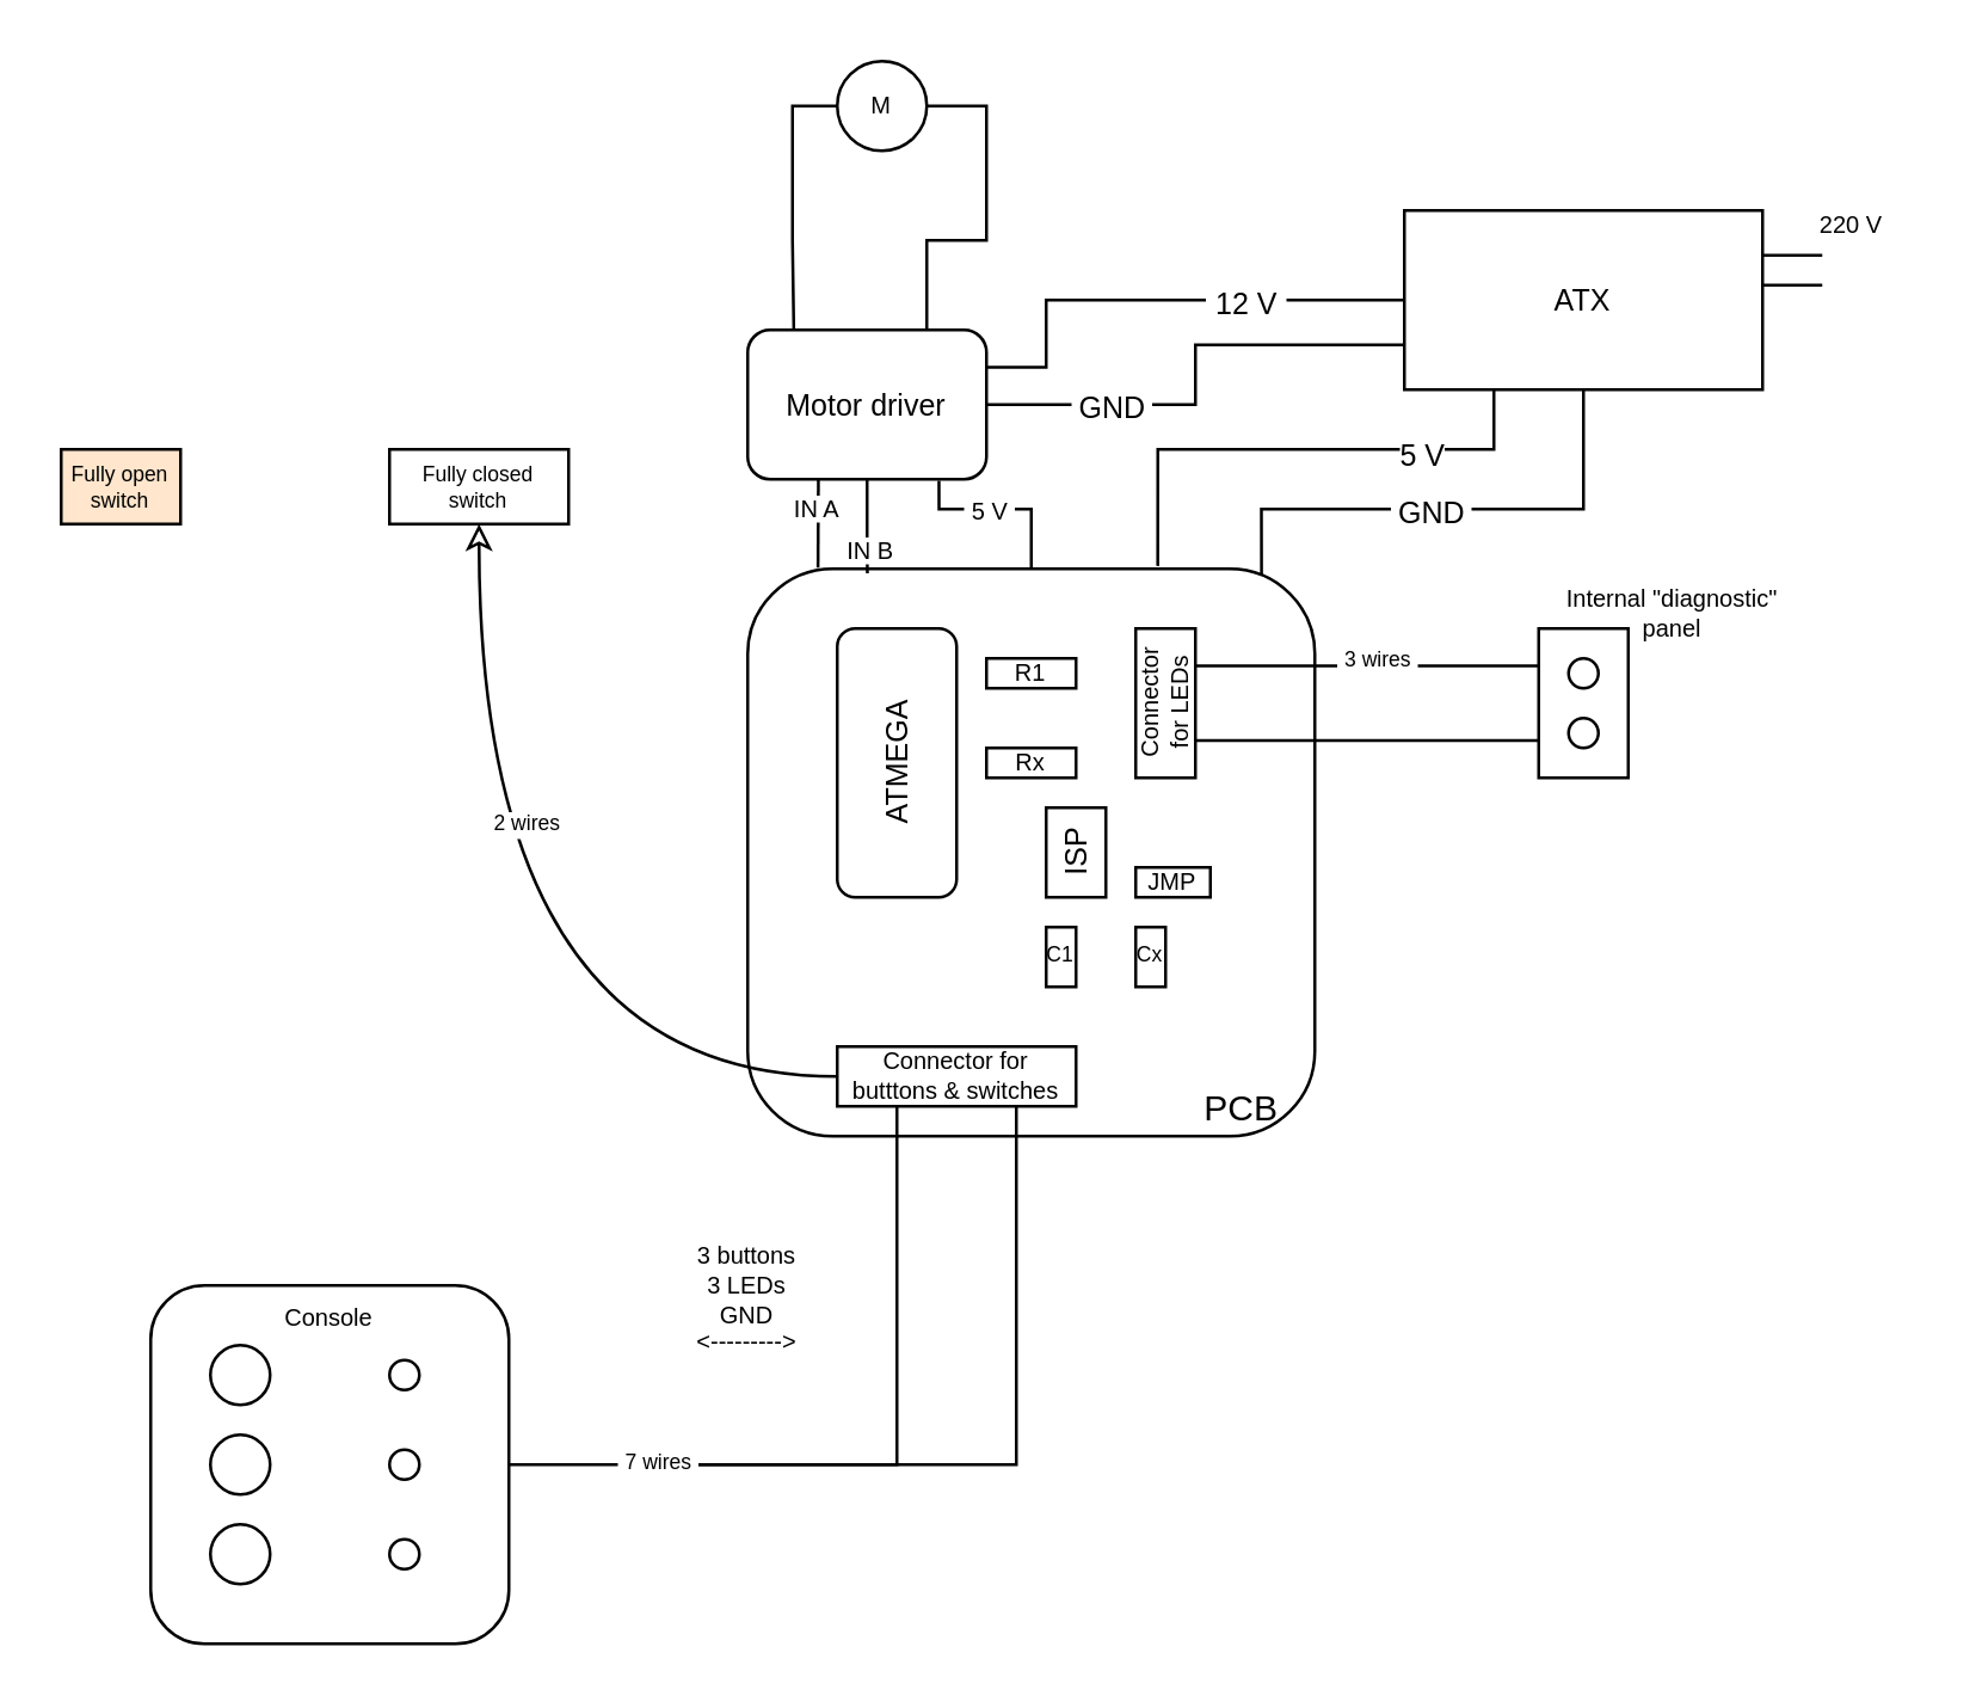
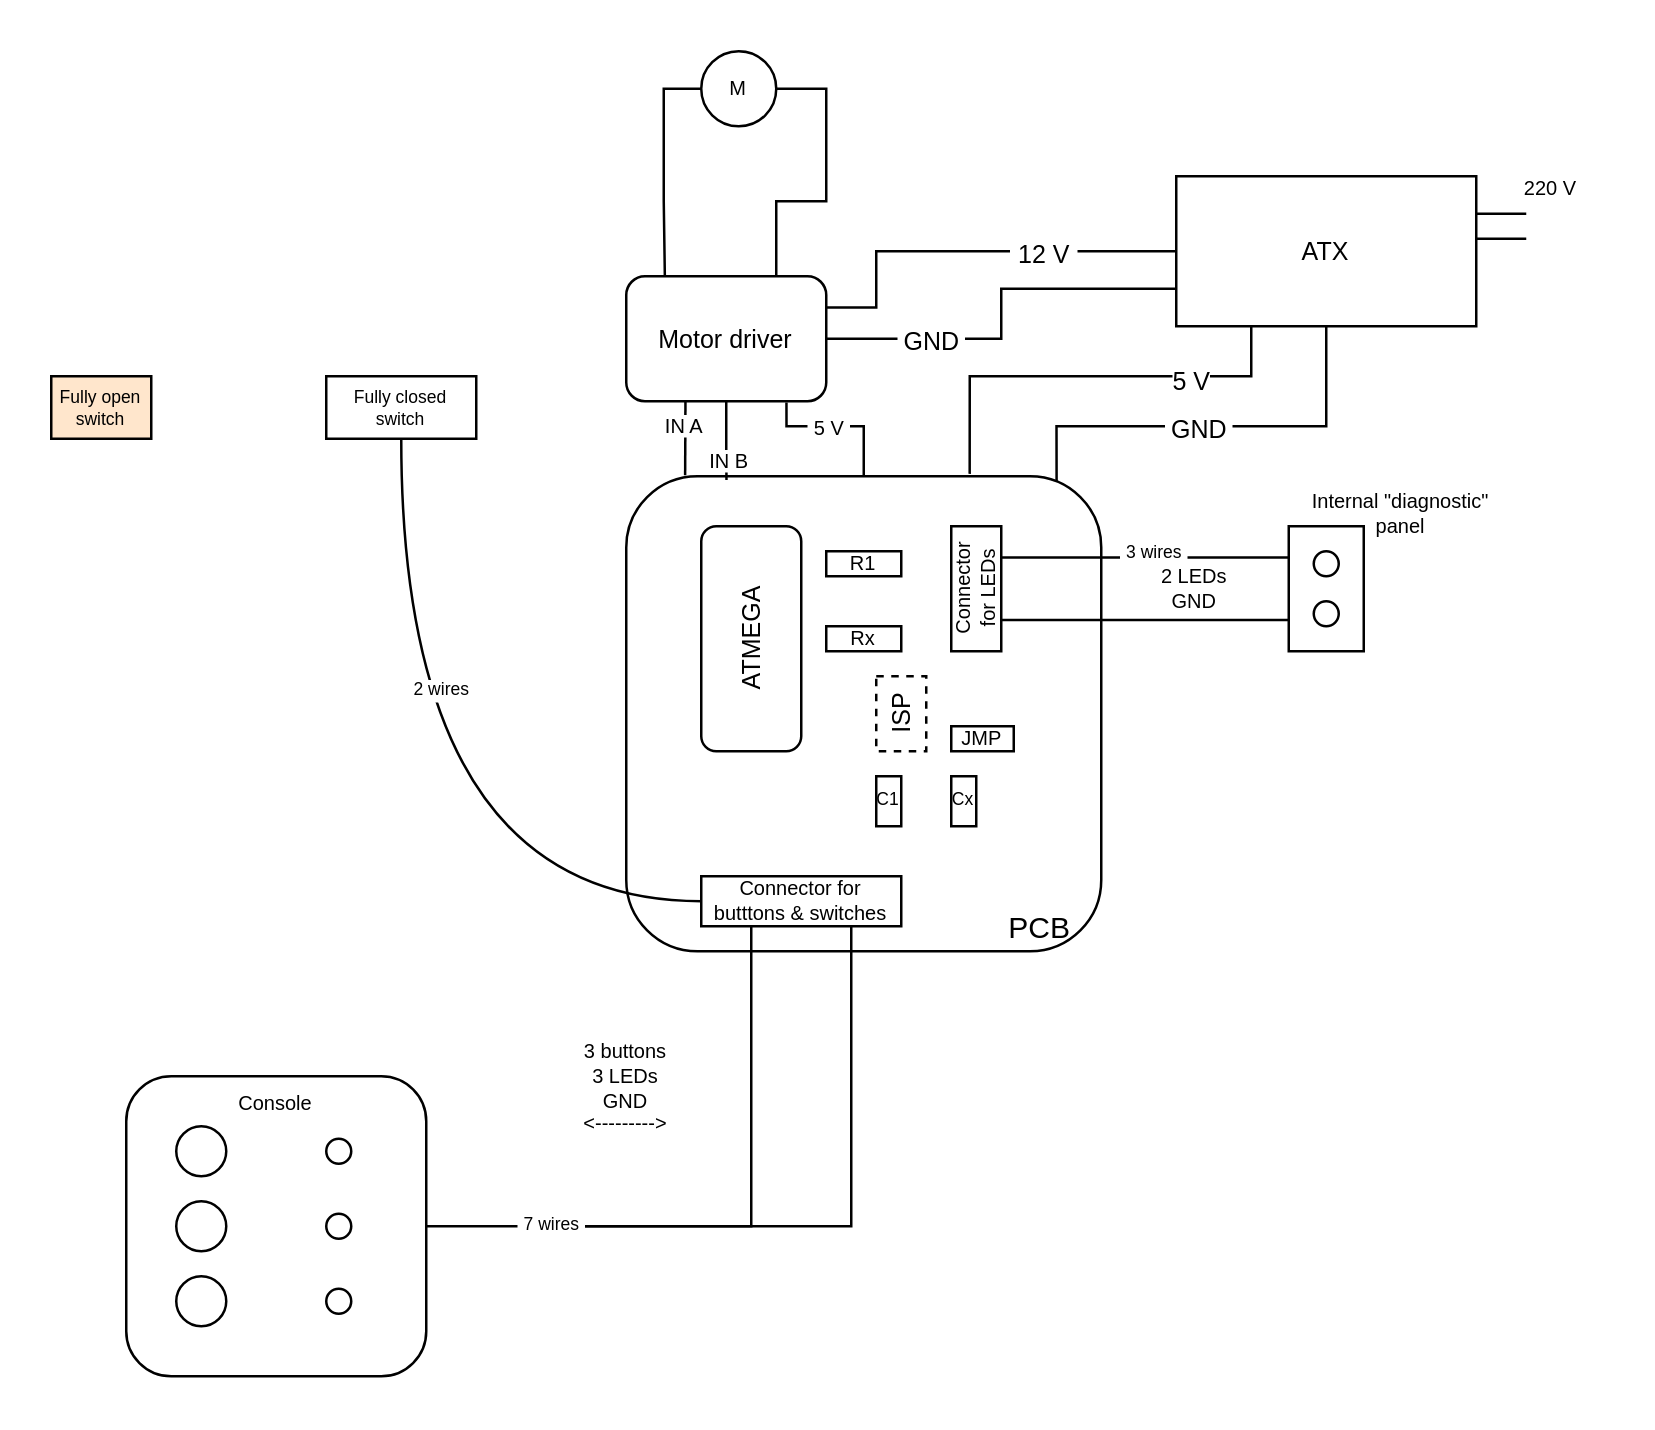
  <mxCell id="0" />
  <mxCell id="1" parent="0" />
  <mxCell id="2" style="edgeStyle=orthogonalEdgeStyle;rounded=0;orthogonalLoop=1;jettySize=auto;html=1;entryX=0.801;entryY=1.01;entryDx=0;entryDy=0;entryPerimeter=0;fontSize=11;endArrow=none;endFill=0;" edge="1" parent="1" source="4" target="12"><mxGeometry relative="1" as="geometry" /></mxCell>
  <mxCell id="3" value="&amp;nbsp;5 V&amp;nbsp;" style="edgeLabel;html=1;align=center;verticalAlign=middle;resizable=0;points=[];fontSize=8;" vertex="1" connectable="0" parent="2"><mxGeometry x="0.465" relative="1" as="geometry"><mxPoint x="9" as="offset" /></mxGeometry></mxCell>
  <mxCell id="4" value="PCB&amp;nbsp; &amp;nbsp;" style="rounded=1;whiteSpace=wrap;html=1;verticalAlign=bottom;align=right;" vertex="1" parent="1"><mxGeometry x="250" y="190" width="190" height="190" as="geometry" /></mxCell>
  <mxCell id="5" style="edgeStyle=orthogonalEdgeStyle;rounded=0;orthogonalLoop=1;jettySize=auto;html=1;entryX=0.211;entryY=0.008;entryDx=0;entryDy=0;fontSize=11;endArrow=none;endFill=0;entryPerimeter=0;" edge="1" parent="1" source="12" target="4"><mxGeometry relative="1" as="geometry" /></mxCell>
  <mxCell id="6" value="IN B" style="edgeLabel;html=1;align=center;verticalAlign=middle;resizable=0;points=[];fontSize=8;" vertex="1" connectable="0" parent="5"><mxGeometry x="0.497" y="-1" relative="1" as="geometry"><mxPoint x="1" as="offset" /></mxGeometry></mxCell>
  <mxCell id="7" style="edgeStyle=orthogonalEdgeStyle;rounded=0;orthogonalLoop=1;jettySize=auto;html=1;entryX=0;entryY=0.75;entryDx=0;entryDy=0;fontSize=10;endArrow=none;endFill=0;" edge="1" parent="1" source="12" target="21"><mxGeometry relative="1" as="geometry" /></mxCell>
  <mxCell id="8" value="&amp;nbsp;GND&amp;nbsp;" style="edgeLabel;html=1;align=center;verticalAlign=middle;resizable=0;points=[];fontSize=10;" vertex="1" connectable="0" parent="7"><mxGeometry x="-0.483" relative="1" as="geometry"><mxPoint as="offset" /></mxGeometry></mxCell>
  <mxCell id="9" style="edgeStyle=orthogonalEdgeStyle;rounded=0;orthogonalLoop=1;jettySize=auto;html=1;entryX=1;entryY=0.5;entryDx=0;entryDy=0;fontSize=8;endArrow=none;endFill=0;exitX=0.75;exitY=0;exitDx=0;exitDy=0;" edge="1" parent="1" source="12" target="37"><mxGeometry relative="1" as="geometry"><Array as="points"><mxPoint x="310" y="80" /><mxPoint x="330" y="80" /><mxPoint x="330" y="35" /></Array></mxGeometry></mxCell>
  <mxCell id="10" style="edgeStyle=orthogonalEdgeStyle;rounded=0;orthogonalLoop=1;jettySize=auto;html=1;exitX=0.296;exitY=0.999;exitDx=0;exitDy=0;entryX=0.124;entryY=-0.002;entryDx=0;entryDy=0;entryPerimeter=0;fontSize=10;endArrow=none;endFill=0;exitPerimeter=0;" edge="1" parent="1" source="12" target="4"><mxGeometry relative="1" as="geometry" /></mxCell>
  <mxCell id="11" value="IN A" style="edgeLabel;html=1;align=center;verticalAlign=middle;resizable=0;points=[];fontSize=8;" vertex="1" connectable="0" parent="10"><mxGeometry x="0.198" y="-1" relative="1" as="geometry"><mxPoint y="-8" as="offset" /></mxGeometry></mxCell>
  <mxCell id="12" value="&lt;font style=&quot;font-size: 10px;&quot;&gt;Motor driver&lt;/font&gt;" style="rounded=1;whiteSpace=wrap;html=1;" vertex="1" parent="1"><mxGeometry x="250" y="110" width="80" height="50" as="geometry" /></mxCell>
  <mxCell id="13" value="&lt;font style=&quot;font-size: 10px;&quot;&gt;ATMEGA&lt;/font&gt;" style="whiteSpace=wrap;html=1;horizontal=0;rounded=1;" vertex="1" parent="1"><mxGeometry x="280" y="210" width="40" height="90" as="geometry" /></mxCell>
- <mxCell id="14" value="&lt;font style=&quot;font-size: 10px;&quot;&gt;ISP&lt;/font&gt;" style="rounded=0;whiteSpace=wrap;html=1;horizontal=0;" vertex="1" parent="1"><mxGeometry x="350" y="270" width="20" height="30" as="geometry" /></mxCell>
+ <mxCell id="14" value="&lt;font style=&quot;font-size: 10px;&quot;&gt;ISP&lt;/font&gt;" style="rounded=0;whiteSpace=wrap;html=1;horizontal=0;dashed=1;" vertex="1" parent="1"><mxGeometry x="350" y="270" width="20" height="30" as="geometry" /></mxCell>
  <mxCell id="15" style="edgeStyle=orthogonalEdgeStyle;rounded=0;orthogonalLoop=1;jettySize=auto;html=1;entryX=1;entryY=0.25;entryDx=0;entryDy=0;fontSize=10;endArrow=none;endFill=0;" edge="1" parent="1" source="21" target="12"><mxGeometry relative="1" as="geometry"><Array as="points"><mxPoint x="350" y="100" /><mxPoint x="350" y="123" /></Array></mxGeometry></mxCell>
  <mxCell id="16" value="&lt;font style=&quot;font-size: 10px;&quot;&gt;&amp;nbsp;12 V&amp;nbsp;&lt;/font&gt;" style="edgeLabel;html=1;align=center;verticalAlign=middle;resizable=0;points=[];fontSize=10;" vertex="1" connectable="0" parent="15"><mxGeometry x="-0.12" relative="1" as="geometry"><mxPoint x="18" as="offset" /></mxGeometry></mxCell>
  <mxCell id="17" style="edgeStyle=orthogonalEdgeStyle;rounded=0;orthogonalLoop=1;jettySize=auto;html=1;entryX=0.906;entryY=0.01;entryDx=0;entryDy=0;fontSize=10;endArrow=none;endFill=0;exitX=0.5;exitY=1;exitDx=0;exitDy=0;entryPerimeter=0;" edge="1" parent="1" source="21" target="4"><mxGeometry relative="1" as="geometry"><Array as="points"><mxPoint x="530" y="170" /><mxPoint x="422" y="170" /></Array></mxGeometry></mxCell>
  <mxCell id="18" value="&amp;nbsp;GND&amp;nbsp;" style="edgeLabel;html=1;align=center;verticalAlign=middle;resizable=0;points=[];fontSize=10;" vertex="1" connectable="0" parent="17"><mxGeometry x="0.228" relative="1" as="geometry"><mxPoint x="12" as="offset" /></mxGeometry></mxCell>
  <mxCell id="19" style="edgeStyle=orthogonalEdgeStyle;rounded=0;orthogonalLoop=1;jettySize=auto;html=1;exitX=0.25;exitY=1;exitDx=0;exitDy=0;entryX=0.723;entryY=-0.005;entryDx=0;entryDy=0;fontSize=10;endArrow=none;endFill=0;entryPerimeter=0;" edge="1" parent="1" source="21" target="4"><mxGeometry relative="1" as="geometry"><Array as="points"><mxPoint x="500" y="150" /><mxPoint x="387" y="150" /></Array></mxGeometry></mxCell>
  <mxCell id="20" value="5 V" style="edgeLabel;html=1;align=center;verticalAlign=middle;resizable=0;points=[];fontSize=10;" vertex="1" connectable="0" parent="19"><mxGeometry x="-0.479" y="1" relative="1" as="geometry"><mxPoint as="offset" /></mxGeometry></mxCell>
  <mxCell id="21" value="ATX" style="rounded=0;whiteSpace=wrap;html=1;fontSize=10;" vertex="1" parent="1"><mxGeometry x="470" y="70" width="120" height="60" as="geometry" /></mxCell>
  <mxCell id="22" style="edgeStyle=orthogonalEdgeStyle;rounded=0;orthogonalLoop=1;jettySize=auto;html=1;fontSize=8;endArrow=none;endFill=0;entryX=1;entryY=0.5;entryDx=0;entryDy=0;exitX=0.75;exitY=1;exitDx=0;exitDy=0;" edge="1" parent="1" source="25"><mxGeometry relative="1" as="geometry"><mxPoint x="340" y="410" as="sourcePoint" /><mxPoint x="230" y="490" as="targetPoint" /><Array as="points"><mxPoint x="340" y="490" /></Array></mxGeometry></mxCell>
- <mxCell id="23" style="edgeStyle=orthogonalEdgeStyle;rounded=0;orthogonalLoop=1;jettySize=auto;html=1;entryX=0.5;entryY=1;entryDx=0;entryDy=0;fontSize=7;endArrow=classic;endFill=0;curved=1;" edge="1" parent="1" source="25" target="55"><mxGeometry relative="1" as="geometry" /></mxCell>
+ <mxCell id="23" style="edgeStyle=orthogonalEdgeStyle;rounded=0;orthogonalLoop=1;jettySize=auto;html=1;entryX=0.5;entryY=1;entryDx=0;entryDy=0;fontSize=7;endArrow=none;endFill=0;curved=1;" edge="1" parent="1" source="25" target="55"><mxGeometry relative="1" as="geometry" /></mxCell>
  <mxCell id="24" value="2 wires" style="edgeLabel;html=1;align=center;verticalAlign=middle;resizable=0;points=[];fontSize=7;" vertex="1" connectable="0" parent="23"><mxGeometry x="0.342" y="-15" relative="1" as="geometry"><mxPoint as="offset" /></mxGeometry></mxCell>
  <mxCell id="25" value="Connector for butttons &amp;amp; switches" style="rounded=0;whiteSpace=wrap;html=1;fontSize=8;" vertex="1" parent="1"><mxGeometry x="280" y="350" width="80" height="20" as="geometry" /></mxCell>
  <mxCell id="26" value="Connector for LEDs" style="rounded=0;whiteSpace=wrap;html=1;fontSize=8;horizontal=0;" vertex="1" parent="1"><mxGeometry x="380" y="210" width="20" height="50" as="geometry" /></mxCell>
  <mxCell id="27" style="edgeStyle=orthogonalEdgeStyle;rounded=0;orthogonalLoop=1;jettySize=auto;html=1;entryX=0.25;entryY=1;entryDx=0;entryDy=0;fontSize=8;endArrow=none;endFill=0;" edge="1" parent="1" source="29" target="25"><mxGeometry relative="1" as="geometry" /></mxCell>
  <mxCell id="28" value="&amp;nbsp;7 wires&amp;nbsp;" style="edgeLabel;html=1;align=center;verticalAlign=middle;resizable=0;points=[];fontSize=7;" vertex="1" connectable="0" parent="27"><mxGeometry x="-0.607" y="1" relative="1" as="geometry"><mxPoint as="offset" /></mxGeometry></mxCell>
  <mxCell id="29" value="Console" style="rounded=1;whiteSpace=wrap;html=1;fontSize=8;verticalAlign=top;" vertex="1" parent="1"><mxGeometry x="50" y="430" width="120" height="120" as="geometry" /></mxCell>
  <mxCell id="30" value="" style="ellipse;whiteSpace=wrap;html=1;aspect=fixed;fontSize=8;" vertex="1" parent="1"><mxGeometry x="70" y="510" width="20" height="20" as="geometry" /></mxCell>
  <mxCell id="31" value="" style="ellipse;whiteSpace=wrap;html=1;aspect=fixed;fontSize=8;" vertex="1" parent="1"><mxGeometry x="70" y="480" width="20" height="20" as="geometry" /></mxCell>
  <mxCell id="32" value="" style="ellipse;whiteSpace=wrap;html=1;aspect=fixed;fontSize=8;" vertex="1" parent="1"><mxGeometry x="70" y="450" width="20" height="20" as="geometry" /></mxCell>
  <mxCell id="33" value="" style="ellipse;whiteSpace=wrap;html=1;aspect=fixed;fontSize=8;" vertex="1" parent="1"><mxGeometry x="130" y="515" width="10" height="10" as="geometry" /></mxCell>
  <mxCell id="34" value="" style="ellipse;whiteSpace=wrap;html=1;aspect=fixed;fontSize=8;" vertex="1" parent="1"><mxGeometry x="130" y="485" width="10" height="10" as="geometry" /></mxCell>
  <mxCell id="35" value="" style="ellipse;whiteSpace=wrap;html=1;aspect=fixed;fontSize=8;" vertex="1" parent="1"><mxGeometry x="130" y="455" width="10" height="10" as="geometry" /></mxCell>
  <mxCell id="36" style="edgeStyle=orthogonalEdgeStyle;rounded=0;orthogonalLoop=1;jettySize=auto;html=1;entryX=0.193;entryY=0;entryDx=0;entryDy=0;entryPerimeter=0;fontSize=8;endArrow=none;endFill=0;exitX=0;exitY=0.5;exitDx=0;exitDy=0;" edge="1" parent="1" source="37" target="12"><mxGeometry relative="1" as="geometry"><Array as="points"><mxPoint x="265" y="35" /><mxPoint x="265" y="80" /></Array></mxGeometry></mxCell>
  <mxCell id="37" value="M" style="ellipse;whiteSpace=wrap;html=1;aspect=fixed;fontSize=8;" vertex="1" parent="1"><mxGeometry x="280" y="20" width="30" height="30" as="geometry" /></mxCell>
  <mxCell id="38" value="" style="endArrow=none;html=1;rounded=0;fontSize=8;entryX=1;entryY=0.25;entryDx=0;entryDy=0;" edge="1" parent="1" target="21"><mxGeometry width="50" height="50" relative="1" as="geometry"><mxPoint x="610" y="85" as="sourcePoint" /><mxPoint x="650" y="70" as="targetPoint" /></mxGeometry></mxCell>
  <mxCell id="39" value="" style="endArrow=none;html=1;rounded=0;fontSize=8;entryX=1;entryY=0.25;entryDx=0;entryDy=0;" edge="1" parent="1"><mxGeometry width="50" height="50" relative="1" as="geometry"><mxPoint x="610" y="95" as="sourcePoint" /><mxPoint x="590" y="95" as="targetPoint" /></mxGeometry></mxCell>
  <mxCell id="40" value="220 V" style="text;html=1;strokeColor=none;fillColor=none;align=center;verticalAlign=middle;whiteSpace=wrap;rounded=0;fontSize=8;" vertex="1" parent="1"><mxGeometry x="600" y="70" width="40" height="10" as="geometry" /></mxCell>
  <mxCell id="41" value="R1" style="rounded=0;whiteSpace=wrap;html=1;fontSize=8;" vertex="1" parent="1"><mxGeometry x="330" y="220" width="30" height="10" as="geometry" /></mxCell>
  <mxCell id="42" value="Rx" style="rounded=0;whiteSpace=wrap;html=1;fontSize=8;" vertex="1" parent="1"><mxGeometry x="330" y="250" width="30" height="10" as="geometry" /></mxCell>
  <mxCell id="43" value="3 buttons&lt;br&gt;3 LEDs&lt;br&gt;GND&lt;br&gt;&amp;lt;---------&amp;gt;" style="text;html=1;strokeColor=none;fillColor=none;align=center;verticalAlign=middle;whiteSpace=wrap;rounded=0;fontSize=8;" vertex="1" parent="1"><mxGeometry x="230" y="420" width="40" height="30" as="geometry" /></mxCell>
  <mxCell id="44" style="edgeStyle=orthogonalEdgeStyle;rounded=0;orthogonalLoop=1;jettySize=auto;html=1;entryX=1;entryY=0.25;entryDx=0;entryDy=0;fontSize=8;endArrow=none;endFill=0;exitX=0;exitY=0.25;exitDx=0;exitDy=0;" edge="1" parent="1" source="47" target="26"><mxGeometry relative="1" as="geometry" /></mxCell>
  <mxCell id="45" value="&amp;nbsp;3 wires&amp;nbsp;" style="edgeLabel;html=1;align=center;verticalAlign=middle;resizable=0;points=[];fontSize=7;" vertex="1" connectable="0" parent="44"><mxGeometry x="0.107" y="-2" relative="1" as="geometry"><mxPoint x="9" as="offset" /></mxGeometry></mxCell>
  <mxCell id="46" style="edgeStyle=orthogonalEdgeStyle;rounded=0;orthogonalLoop=1;jettySize=auto;html=1;entryX=1;entryY=0.75;entryDx=0;entryDy=0;fontSize=8;endArrow=none;endFill=0;exitX=0;exitY=0.75;exitDx=0;exitDy=0;" edge="1" parent="1" source="47" target="26"><mxGeometry relative="1" as="geometry" /></mxCell>
  <mxCell id="47" value="" style="rounded=0;whiteSpace=wrap;html=1;fontSize=8;horizontal=0;" vertex="1" parent="1"><mxGeometry x="515" y="210" width="30" height="50" as="geometry" /></mxCell>
  <mxCell id="48" value="" style="ellipse;whiteSpace=wrap;html=1;aspect=fixed;fontSize=8;" vertex="1" parent="1"><mxGeometry x="525" y="220" width="10" height="10" as="geometry" /></mxCell>
  <mxCell id="49" value="" style="ellipse;whiteSpace=wrap;html=1;aspect=fixed;fontSize=8;" vertex="1" parent="1"><mxGeometry x="525" y="240" width="10" height="10" as="geometry" /></mxCell>
+ <mxCell id="50" value="2 LEDs&lt;br&gt;GND" style="text;html=1;strokeColor=none;fillColor=none;align=center;verticalAlign=middle;whiteSpace=wrap;rounded=0;fontSize=8;" vertex="1" parent="1"><mxGeometry x="460" y="225" width="35" height="20" as="geometry" /></mxCell>
  <mxCell id="51" value="Internal &quot;diagnostic&quot; panel" style="text;html=1;strokeColor=none;fillColor=none;align=center;verticalAlign=middle;whiteSpace=wrap;rounded=0;fontSize=8;" vertex="1" parent="1"><mxGeometry x="515" y="200" width="90" height="10" as="geometry" /></mxCell>
  <mxCell id="52" value="C1" style="rounded=0;whiteSpace=wrap;html=1;fontSize=7;" vertex="1" parent="1"><mxGeometry x="350" y="310" width="10" height="20" as="geometry" /></mxCell>
  <mxCell id="53" value="Cx" style="rounded=0;whiteSpace=wrap;html=1;fontSize=7;" vertex="1" parent="1"><mxGeometry x="380" y="310" width="10" height="20" as="geometry" /></mxCell>
  <mxCell id="54" value="Fully open switch" style="rounded=0;whiteSpace=wrap;html=1;fontSize=7;fillColor=#ffe6cc;" vertex="1" parent="1"><mxGeometry x="20" y="150" width="40" height="25" as="geometry" /></mxCell>
  <mxCell id="55" value="Fully closed switch" style="rounded=0;whiteSpace=wrap;html=1;fontSize=7;" vertex="1" parent="1"><mxGeometry x="130" y="150" width="60" height="25" as="geometry" /></mxCell>
  <mxCell id="56" value="JMP" style="rounded=0;whiteSpace=wrap;html=1;fontSize=8;" vertex="1" parent="1"><mxGeometry x="380" y="290" width="25" height="10" as="geometry" /></mxCell>
